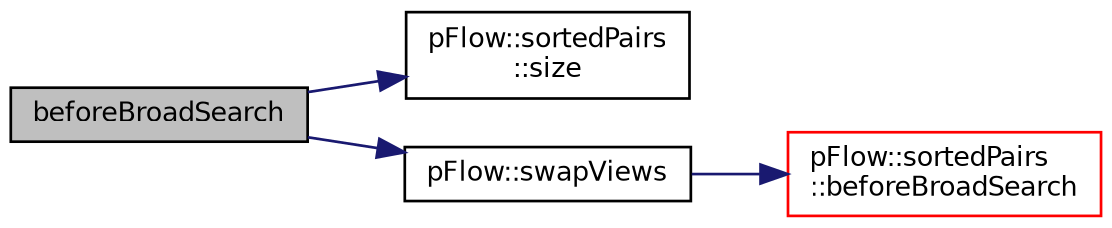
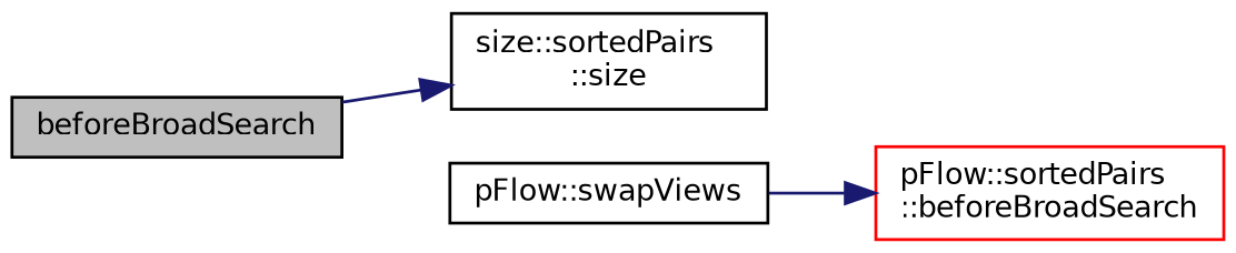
  digraph {
    rankdir=LR
    node [color=black fillcolor=white fontname=Helvetica fontsize=10 shape=record style=filled]
    edge [color=midnightblue fontname=Helvetica fontsize=10 labelfontname=Helvetica labelfontsize=10 style=solid]
    n1 [fillcolor=grey75 fontcolor=black height=0.2 label=beforeBroadSearch width=0.4]
-   n2 [height=0.2 label="pFlow::sortedPairs\l::size" width=0.4]
+   n2 [height=0.2 label="size::sortedPairs\l::size" width=0.4]
    n3 [height=0.2 label="pFlow::swapViews" width=0.4]
    n4 [color=red height=0.2 label="pFlow::sortedPairs\l::beforeBroadSearch" width=0.4]
    n1 -> n2
-   n1 -> n3
    n3 -> n4
  }
